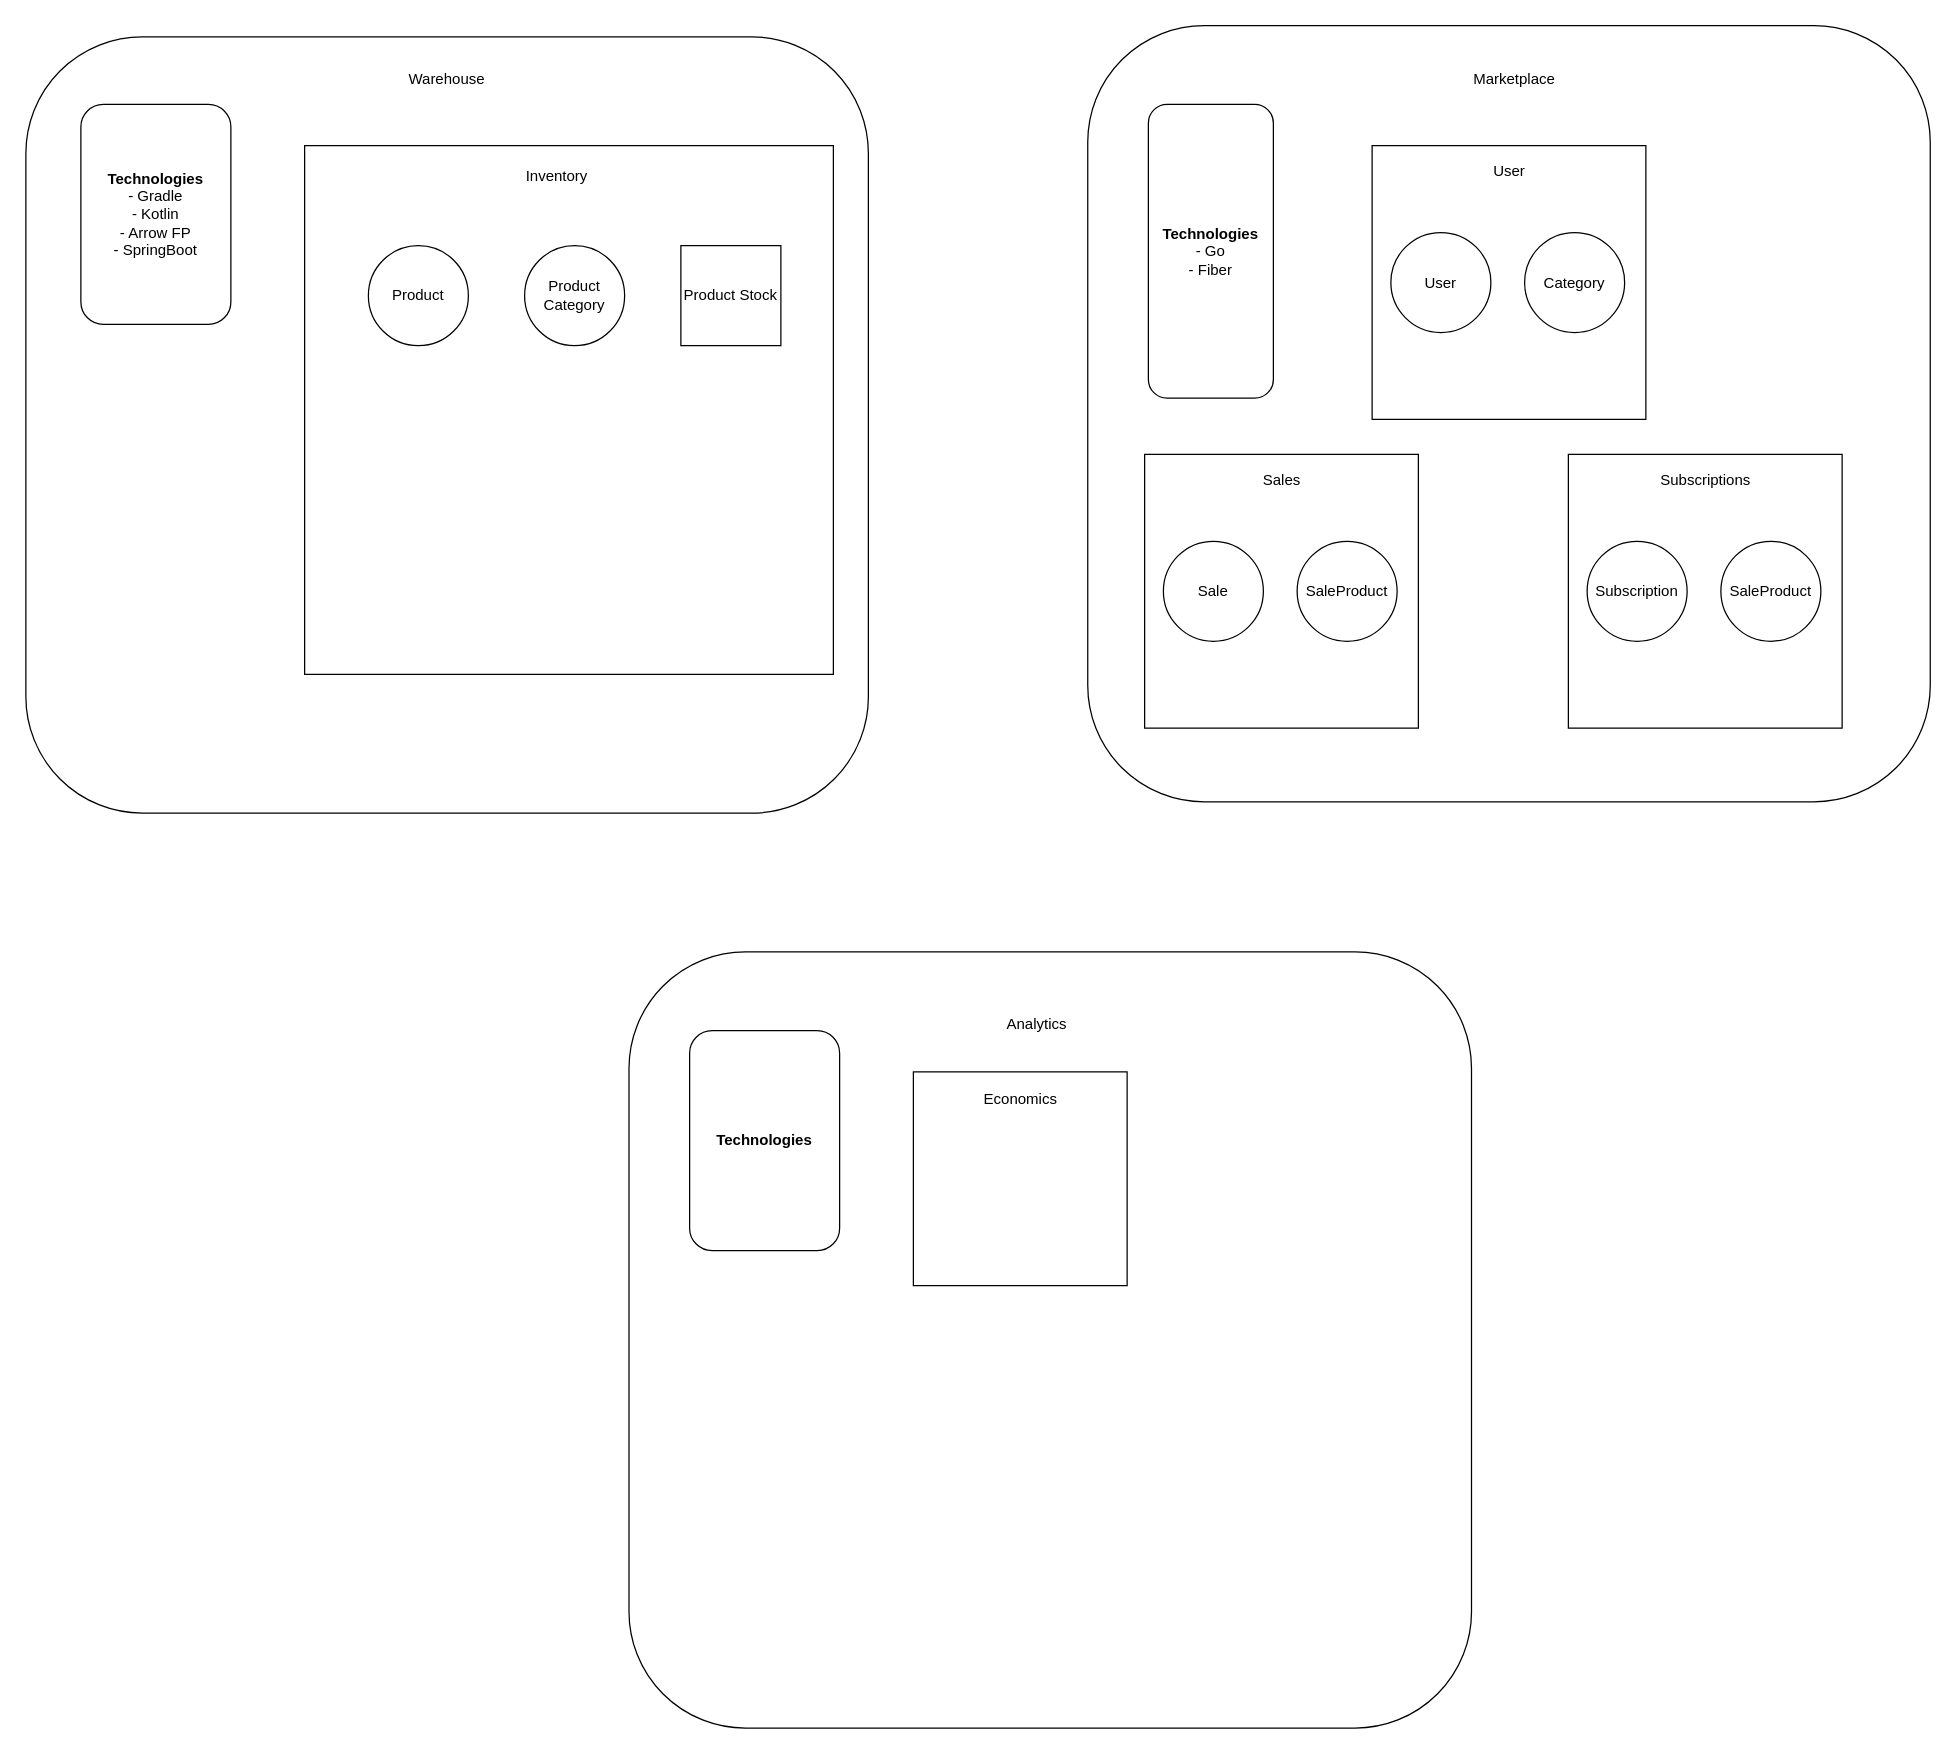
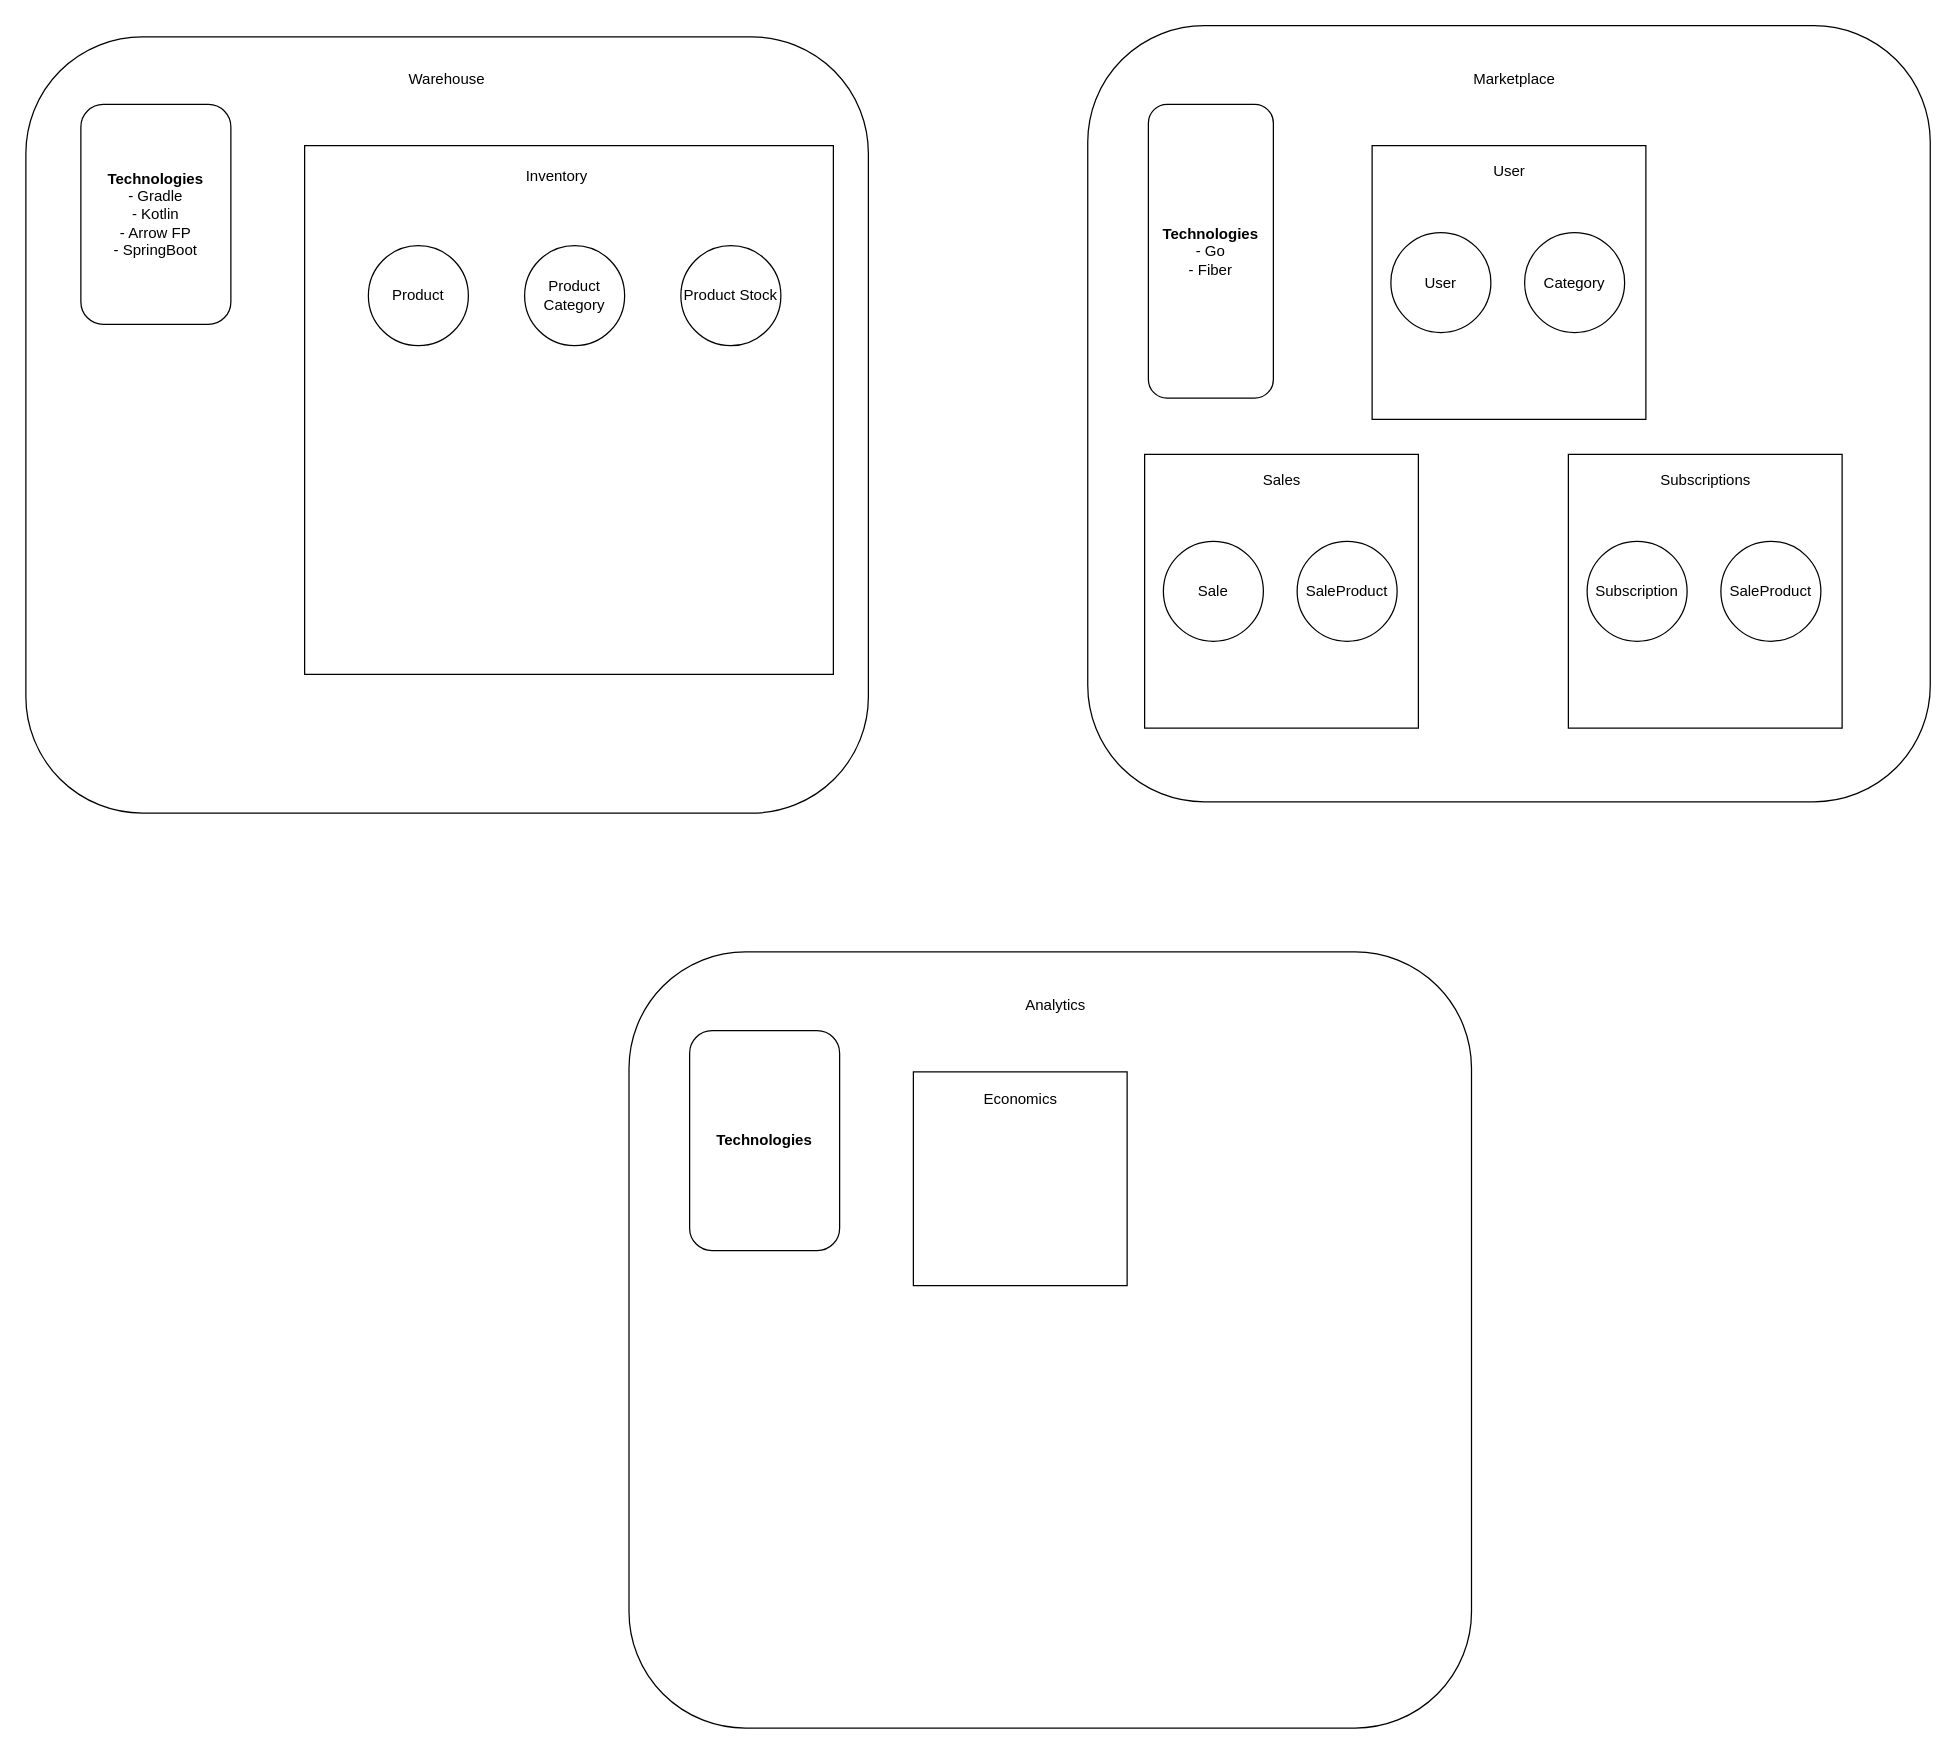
  <mxCell id="0" />
  <mxCell id="1" parent="0" />
  <mxCell id="2" value="" style="rounded=1;whiteSpace=wrap;html=1;" vertex="1" parent="1"><mxGeometry x="20" y="29" width="674" height="621" as="geometry" /></mxCell>
  <mxCell id="3" value="Warehouse" style="text;html=1;strokeColor=none;fillColor=none;align=center;verticalAlign=middle;whiteSpace=wrap;rounded=0;" vertex="1" parent="1"><mxGeometry x="327" y="48" width="60" height="30" as="geometry" /></mxCell>
  <mxCell id="4" value="&lt;b&gt;Technologies&lt;/b&gt;&lt;br&gt;- Gradle&lt;br&gt;- Kotlin&lt;br&gt;- Arrow FP&lt;br&gt;- SpringBoot" style="rounded=1;whiteSpace=wrap;html=1;" vertex="1" parent="1"><mxGeometry x="64" y="83" width="120" height="176" as="geometry" /></mxCell>
  <mxCell id="5" value="" style="whiteSpace=wrap;html=1;aspect=fixed;" vertex="1" parent="1"><mxGeometry x="243" y="116" width="423" height="423" as="geometry" /></mxCell>
  <mxCell id="6" value="Product" style="ellipse;whiteSpace=wrap;html=1;aspect=fixed;" vertex="1" parent="1"><mxGeometry x="294" y="196" width="80" height="80" as="geometry" /></mxCell>
  <mxCell id="7" value="Product Category" style="ellipse;whiteSpace=wrap;html=1;aspect=fixed;" vertex="1" parent="1"><mxGeometry x="419" y="196" width="80" height="80" as="geometry" /></mxCell>
- <mxCell id="8" value="Product Stock" style="whiteSpace=wrap;html=1;aspect=fixed;rounded=0;" vertex="1" parent="1"><mxGeometry x="544" y="196" width="80" height="80" as="geometry" /></mxCell>
+ <mxCell id="8" value="Product Stock" style="ellipse;whiteSpace=wrap;html=1;aspect=fixed;" vertex="1" parent="1"><mxGeometry x="544" y="196" width="80" height="80" as="geometry" /></mxCell>
  <mxCell id="9" value="Inventory" style="text;html=1;strokeColor=none;fillColor=none;align=center;verticalAlign=middle;whiteSpace=wrap;rounded=0;" vertex="1" parent="1"><mxGeometry x="415" y="126" width="60" height="30" as="geometry" /></mxCell>
  <mxCell id="10" value="" style="rounded=1;whiteSpace=wrap;html=1;" vertex="1" parent="1"><mxGeometry x="869.5" y="20" width="674" height="621" as="geometry" /></mxCell>
  <mxCell id="11" value="Marketplace" style="text;html=1;strokeColor=none;fillColor=none;align=center;verticalAlign=middle;whiteSpace=wrap;rounded=0;" vertex="1" parent="1"><mxGeometry x="1181" y="48" width="60" height="30" as="geometry" /></mxCell>
  <mxCell id="12" value="&lt;b&gt;Technologies&lt;/b&gt;&lt;br&gt;- Go&lt;br&gt;- Fiber" style="rounded=1;whiteSpace=wrap;html=1;" vertex="1" parent="1"><mxGeometry x="918" y="83" width="100" height="235" as="geometry" /></mxCell>
  <mxCell id="13" value="" style="whiteSpace=wrap;html=1;aspect=fixed;" vertex="1" parent="1"><mxGeometry x="1097" y="116" width="219" height="219" as="geometry" /></mxCell>
  <mxCell id="14" value="User" style="ellipse;whiteSpace=wrap;html=1;aspect=fixed;" vertex="1" parent="1"><mxGeometry x="1112" y="185.5" width="80" height="80" as="geometry" /></mxCell>
  <mxCell id="15" value="Category" style="ellipse;whiteSpace=wrap;html=1;aspect=fixed;" vertex="1" parent="1"><mxGeometry x="1219" y="185.5" width="80" height="80" as="geometry" /></mxCell>
  <mxCell id="16" value="User" style="text;html=1;strokeColor=none;fillColor=none;align=center;verticalAlign=middle;whiteSpace=wrap;rounded=0;" vertex="1" parent="1"><mxGeometry x="1176.5" y="122" width="60" height="30" as="geometry" /></mxCell>
  <mxCell id="17" value="" style="whiteSpace=wrap;html=1;aspect=fixed;" vertex="1" parent="1"><mxGeometry x="915" y="363" width="219" height="219" as="geometry" /></mxCell>
  <mxCell id="18" value="Sale" style="ellipse;whiteSpace=wrap;html=1;aspect=fixed;" vertex="1" parent="1"><mxGeometry x="930" y="432.5" width="80" height="80" as="geometry" /></mxCell>
  <mxCell id="19" value="SaleProduct" style="ellipse;whiteSpace=wrap;html=1;aspect=fixed;" vertex="1" parent="1"><mxGeometry x="1037" y="432.5" width="80" height="80" as="geometry" /></mxCell>
  <mxCell id="20" value="Sales" style="text;html=1;strokeColor=none;fillColor=none;align=center;verticalAlign=middle;whiteSpace=wrap;rounded=0;" vertex="1" parent="1"><mxGeometry x="994.5" y="369" width="60" height="30" as="geometry" /></mxCell>
  <mxCell id="21" value="" style="rounded=1;whiteSpace=wrap;html=1;" vertex="1" parent="1"><mxGeometry x="502.5" y="761" width="674" height="621" as="geometry" /></mxCell>
- <mxCell id="22" value="Analytics" style="text;html=1;strokeColor=none;fillColor=none;align=center;verticalAlign=middle;whiteSpace=wrap;rounded=0;" vertex="1" parent="1"><mxGeometry x="799" y="804" width="60" height="30" as="geometry" /></mxCell>
+ <mxCell id="22" value="Analytics" style="text;html=1;strokeColor=none;fillColor=none;align=center;verticalAlign=middle;whiteSpace=wrap;rounded=0;" vertex="1" parent="1"><mxGeometry x="814" y="789" width="60" height="30" as="geometry" /></mxCell>
  <mxCell id="23" value="&lt;b&gt;Technologies&lt;/b&gt;" style="rounded=1;whiteSpace=wrap;html=1;" vertex="1" parent="1"><mxGeometry x="551" y="824" width="120" height="176" as="geometry" /></mxCell>
  <mxCell id="24" value="" style="whiteSpace=wrap;html=1;aspect=fixed;" vertex="1" parent="1"><mxGeometry x="730" y="857" width="171" height="171" as="geometry" /></mxCell>
  <mxCell id="25" value="Economics" style="text;html=1;strokeColor=none;fillColor=none;align=center;verticalAlign=middle;whiteSpace=wrap;rounded=0;" vertex="1" parent="1"><mxGeometry x="785.5" y="864" width="60" height="30" as="geometry" /></mxCell>
  <mxCell id="26" value="" style="whiteSpace=wrap;html=1;aspect=fixed;" vertex="1" parent="1"><mxGeometry x="1254" y="363" width="219" height="219" as="geometry" /></mxCell>
  <mxCell id="27" value="Subscription" style="ellipse;whiteSpace=wrap;html=1;aspect=fixed;" vertex="1" parent="1"><mxGeometry x="1269" y="432.5" width="80" height="80" as="geometry" /></mxCell>
  <mxCell id="28" value="SaleProduct" style="ellipse;whiteSpace=wrap;html=1;aspect=fixed;" vertex="1" parent="1"><mxGeometry x="1376" y="432.5" width="80" height="80" as="geometry" /></mxCell>
  <mxCell id="29" value="Subscriptions" style="text;html=1;strokeColor=none;fillColor=none;align=center;verticalAlign=middle;whiteSpace=wrap;rounded=0;" vertex="1" parent="1"><mxGeometry x="1333.5" y="369" width="60" height="30" as="geometry" /></mxCell>
